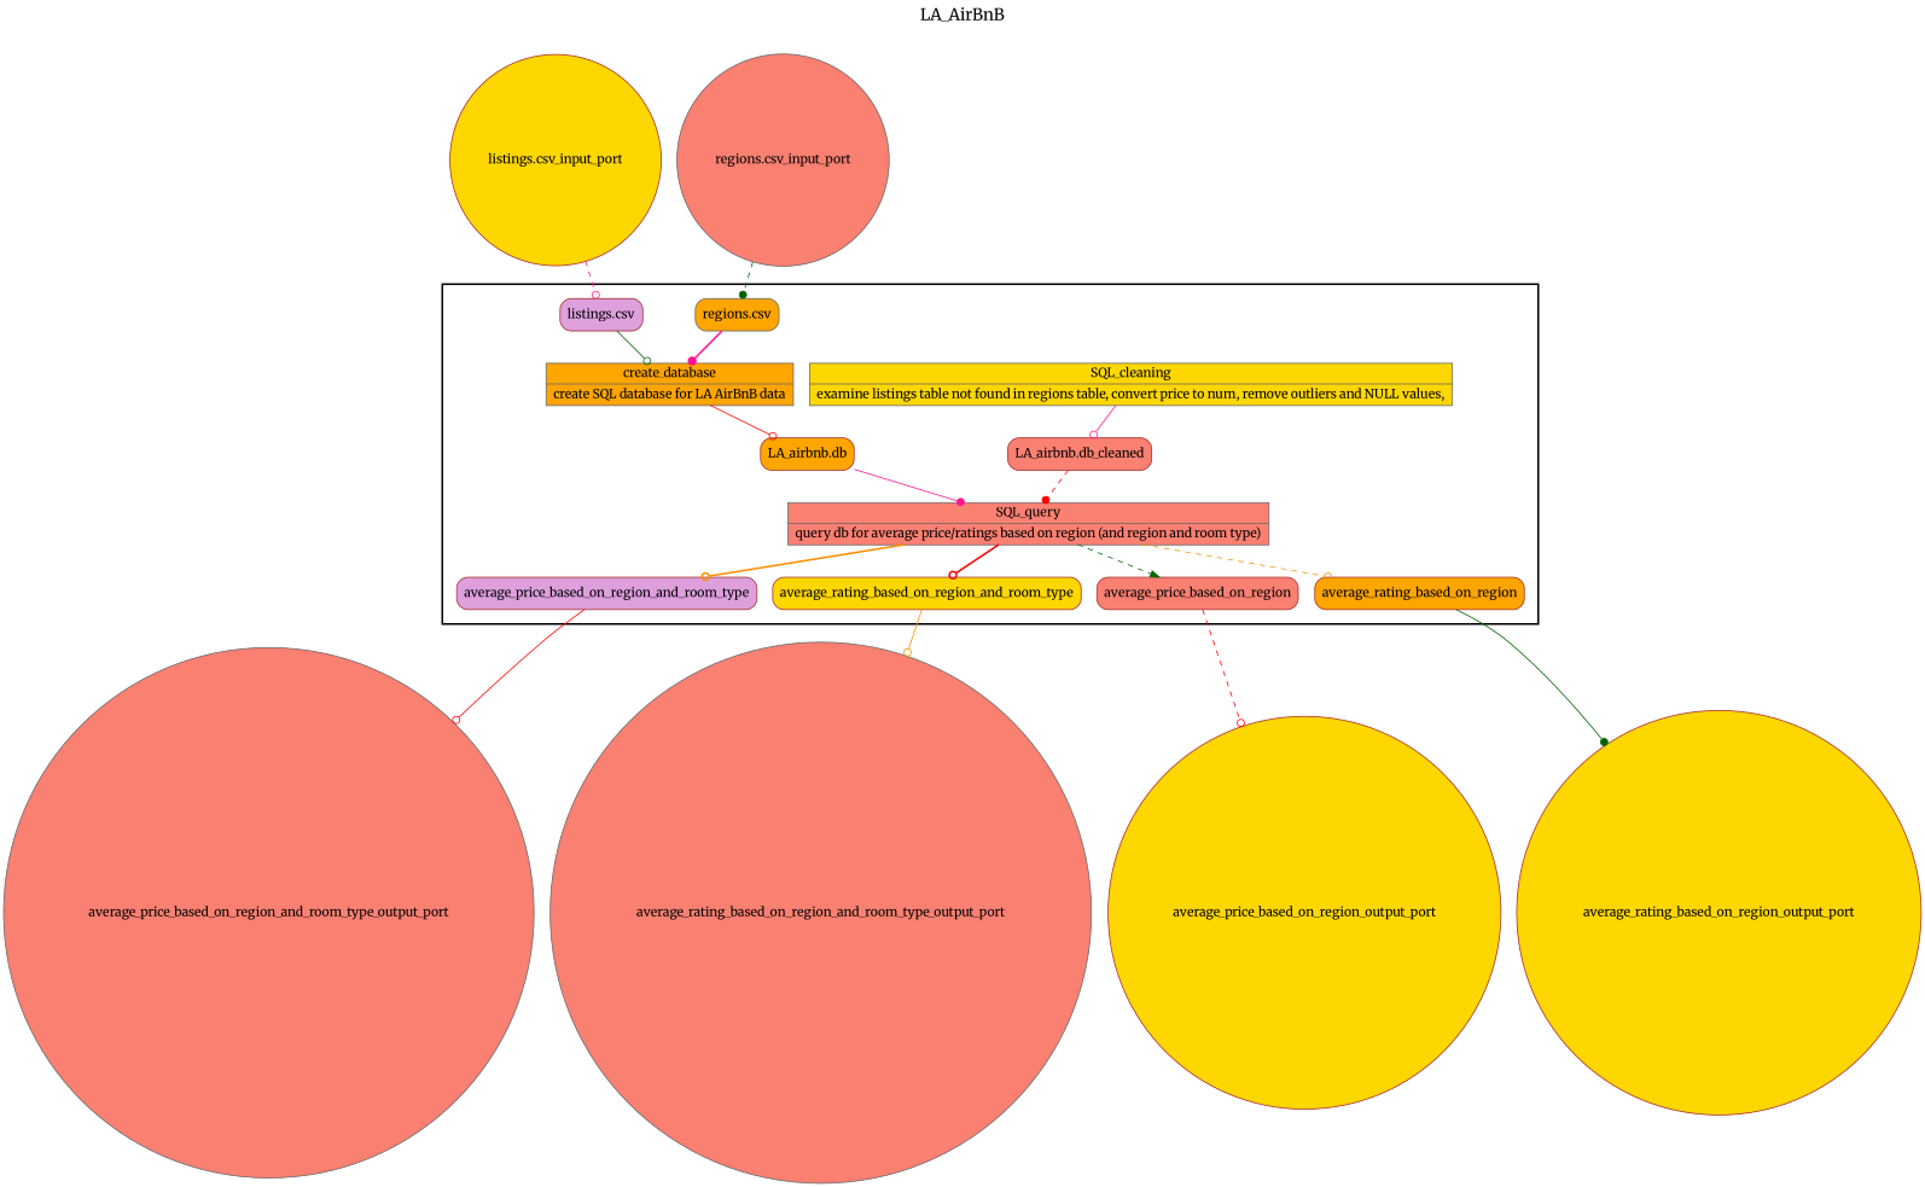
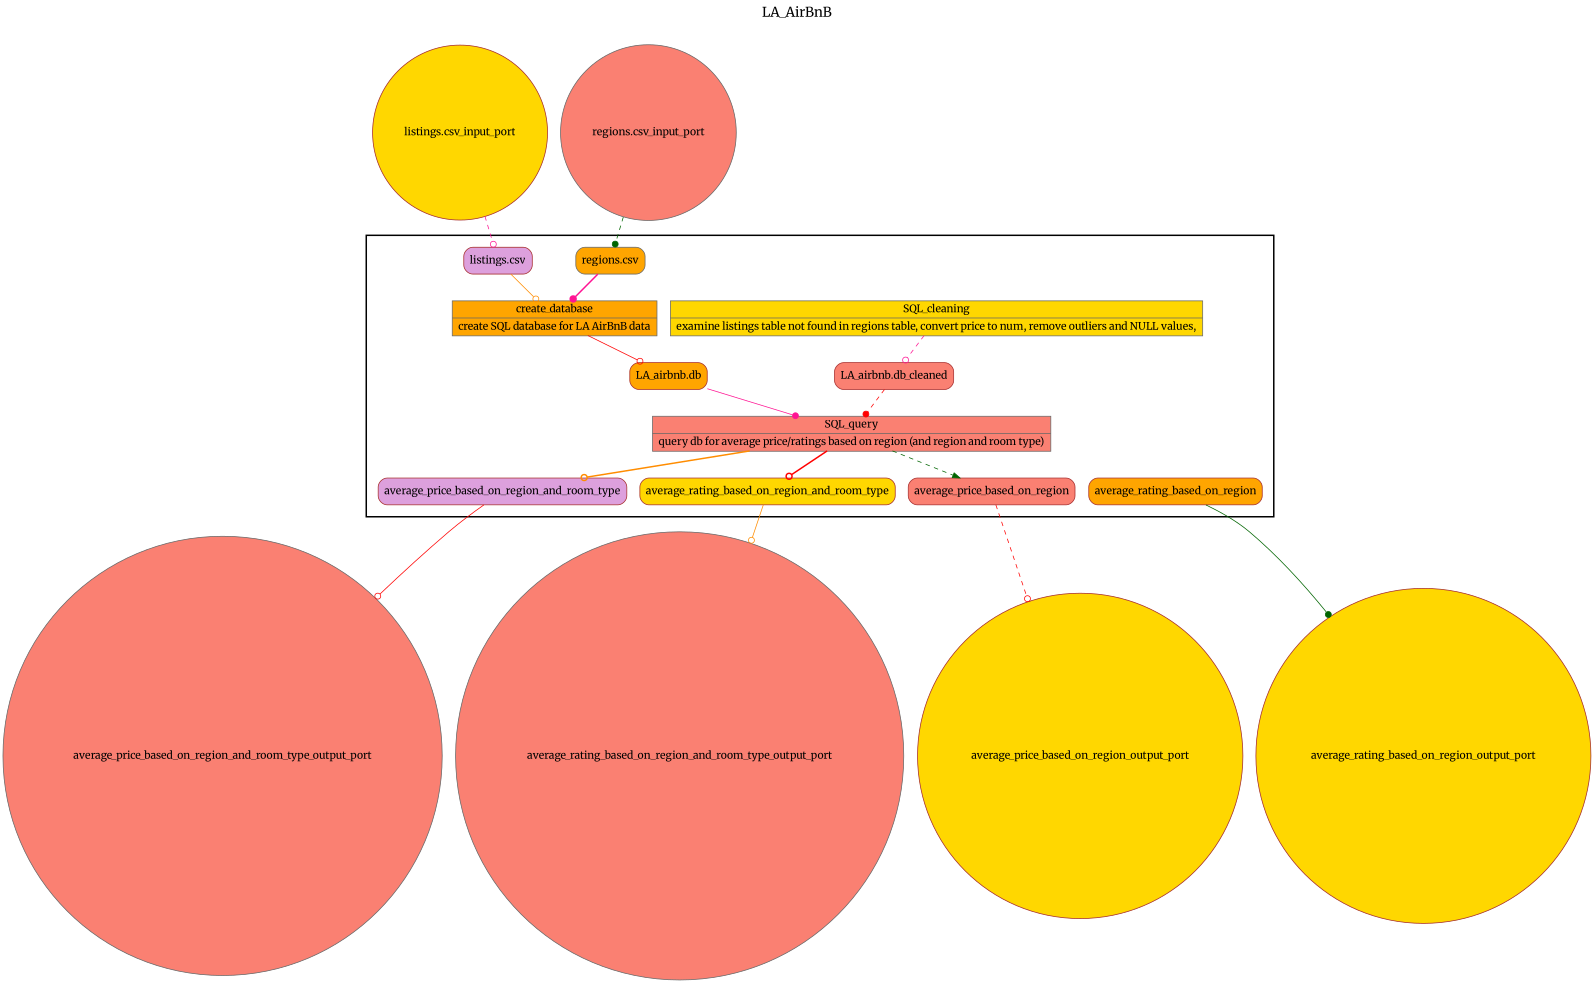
  digraph {
    fontname=Merriweather
    fontsize=18
    label=LA_AirBnB
    labelloc=t
    rankdir=TB
    node [color=brown fillcolor=salmon fontname=Merriweather peripheries=1 shape=box style="rounded,filled"]
    edge [arrowhead=odot color=red fontname=Merriweather style=dashed]
    n1 [color=gray40 fillcolor=orange label="{<f0> create_database |<f1> create SQL database for LA AirBnB data}" rankdir=LR shape=record style=filled]
    "LA_airbnb.db" [fillcolor=orange]
    n3 [color=gray40 fillcolor=gold label="{<f0> SQL_cleaning |<f1> examine listings table not found in regions table, convert price to num, remove outliers and NULL values,}" rankdir=LR shape=record style=filled]
    "LA_airbnb.db_cleaned"
    n5 [color=gray40 label="{<f0> SQL_query |<f1> query db for average price/ratings based on region (and region and room type)}" rankdir=LR shape=record style=filled]
    average_price_based_on_region_and_room_type [fillcolor=plum]
    average_rating_based_on_region_and_room_type [fillcolor=gold]
    average_price_based_on_region
    average_rating_based_on_region [fillcolor=orange]
    "listings.csv" [fillcolor=plum]
    "regions.csv" [color=gray40 fillcolor=orange]
    average_price_based_on_region_and_room_type_output_port [color=gray40 shape=circle width=0.2]
    average_rating_based_on_region_and_room_type_output_port [color=gray40 shape=circle width=0.2]
    average_price_based_on_region_output_port [fillcolor=gold shape=circle width=0.2]
    average_rating_based_on_region_output_port [fillcolor=gold shape=circle width=0.2]
    "listings.csv_input_port" [fillcolor=gold shape=circle width=0.2]
    "regions.csv_input_port" [color=gray40 shape=circle width=0.2]
    subgraph cluster_1 {
      color=black
      label=""
      penwidth=2
      subgraph cluster_2 {
        color=black
        label=""
        penwidth=0
        n1
        "LA_airbnb.db"
        n3
        "LA_airbnb.db_cleaned"
        n5
        average_price_based_on_region_and_room_type
        average_rating_based_on_region_and_room_type
        average_price_based_on_region
        average_rating_based_on_region
        "listings.csv"
        "regions.csv"
      }
    }
    n1 -> "LA_airbnb.db" [style=solid]
    "LA_airbnb.db" -> n5 [arrowhead=dot color=deeppink style=solid]
-   n3 -> "LA_airbnb.db_cleaned" [color=deeppink style=solid]
+   n3 -> "LA_airbnb.db_cleaned" [color=deeppink]
    "LA_airbnb.db_cleaned" -> n5 [arrowhead=dot]
    n5 -> average_price_based_on_region_and_room_type [color=darkorange style=bold]
    n5 -> average_rating_based_on_region_and_room_type [style=bold]
    n5 -> average_price_based_on_region [arrowhead=normal color=darkgreen]
-   n5 -> average_rating_based_on_region [color=darkorange]
    average_price_based_on_region_and_room_type -> average_price_based_on_region_and_room_type_output_port [style=solid]
    average_rating_based_on_region_and_room_type -> average_rating_based_on_region_and_room_type_output_port [color=darkorange style=solid]
    average_price_based_on_region -> average_price_based_on_region_output_port
    average_rating_based_on_region -> average_rating_based_on_region_output_port [arrowhead=dot color=darkgreen style=solid]
-   "listings.csv" -> n1 [color=darkgreen style=solid]
+   "listings.csv" -> n1 [color=darkorange style=solid]
    "regions.csv" -> n1 [arrowhead=dot color=deeppink style=bold]
    "listings.csv_input_port" -> "listings.csv" [color=deeppink]
    "regions.csv_input_port" -> "regions.csv" [arrowhead=dot color=darkgreen]
  }
